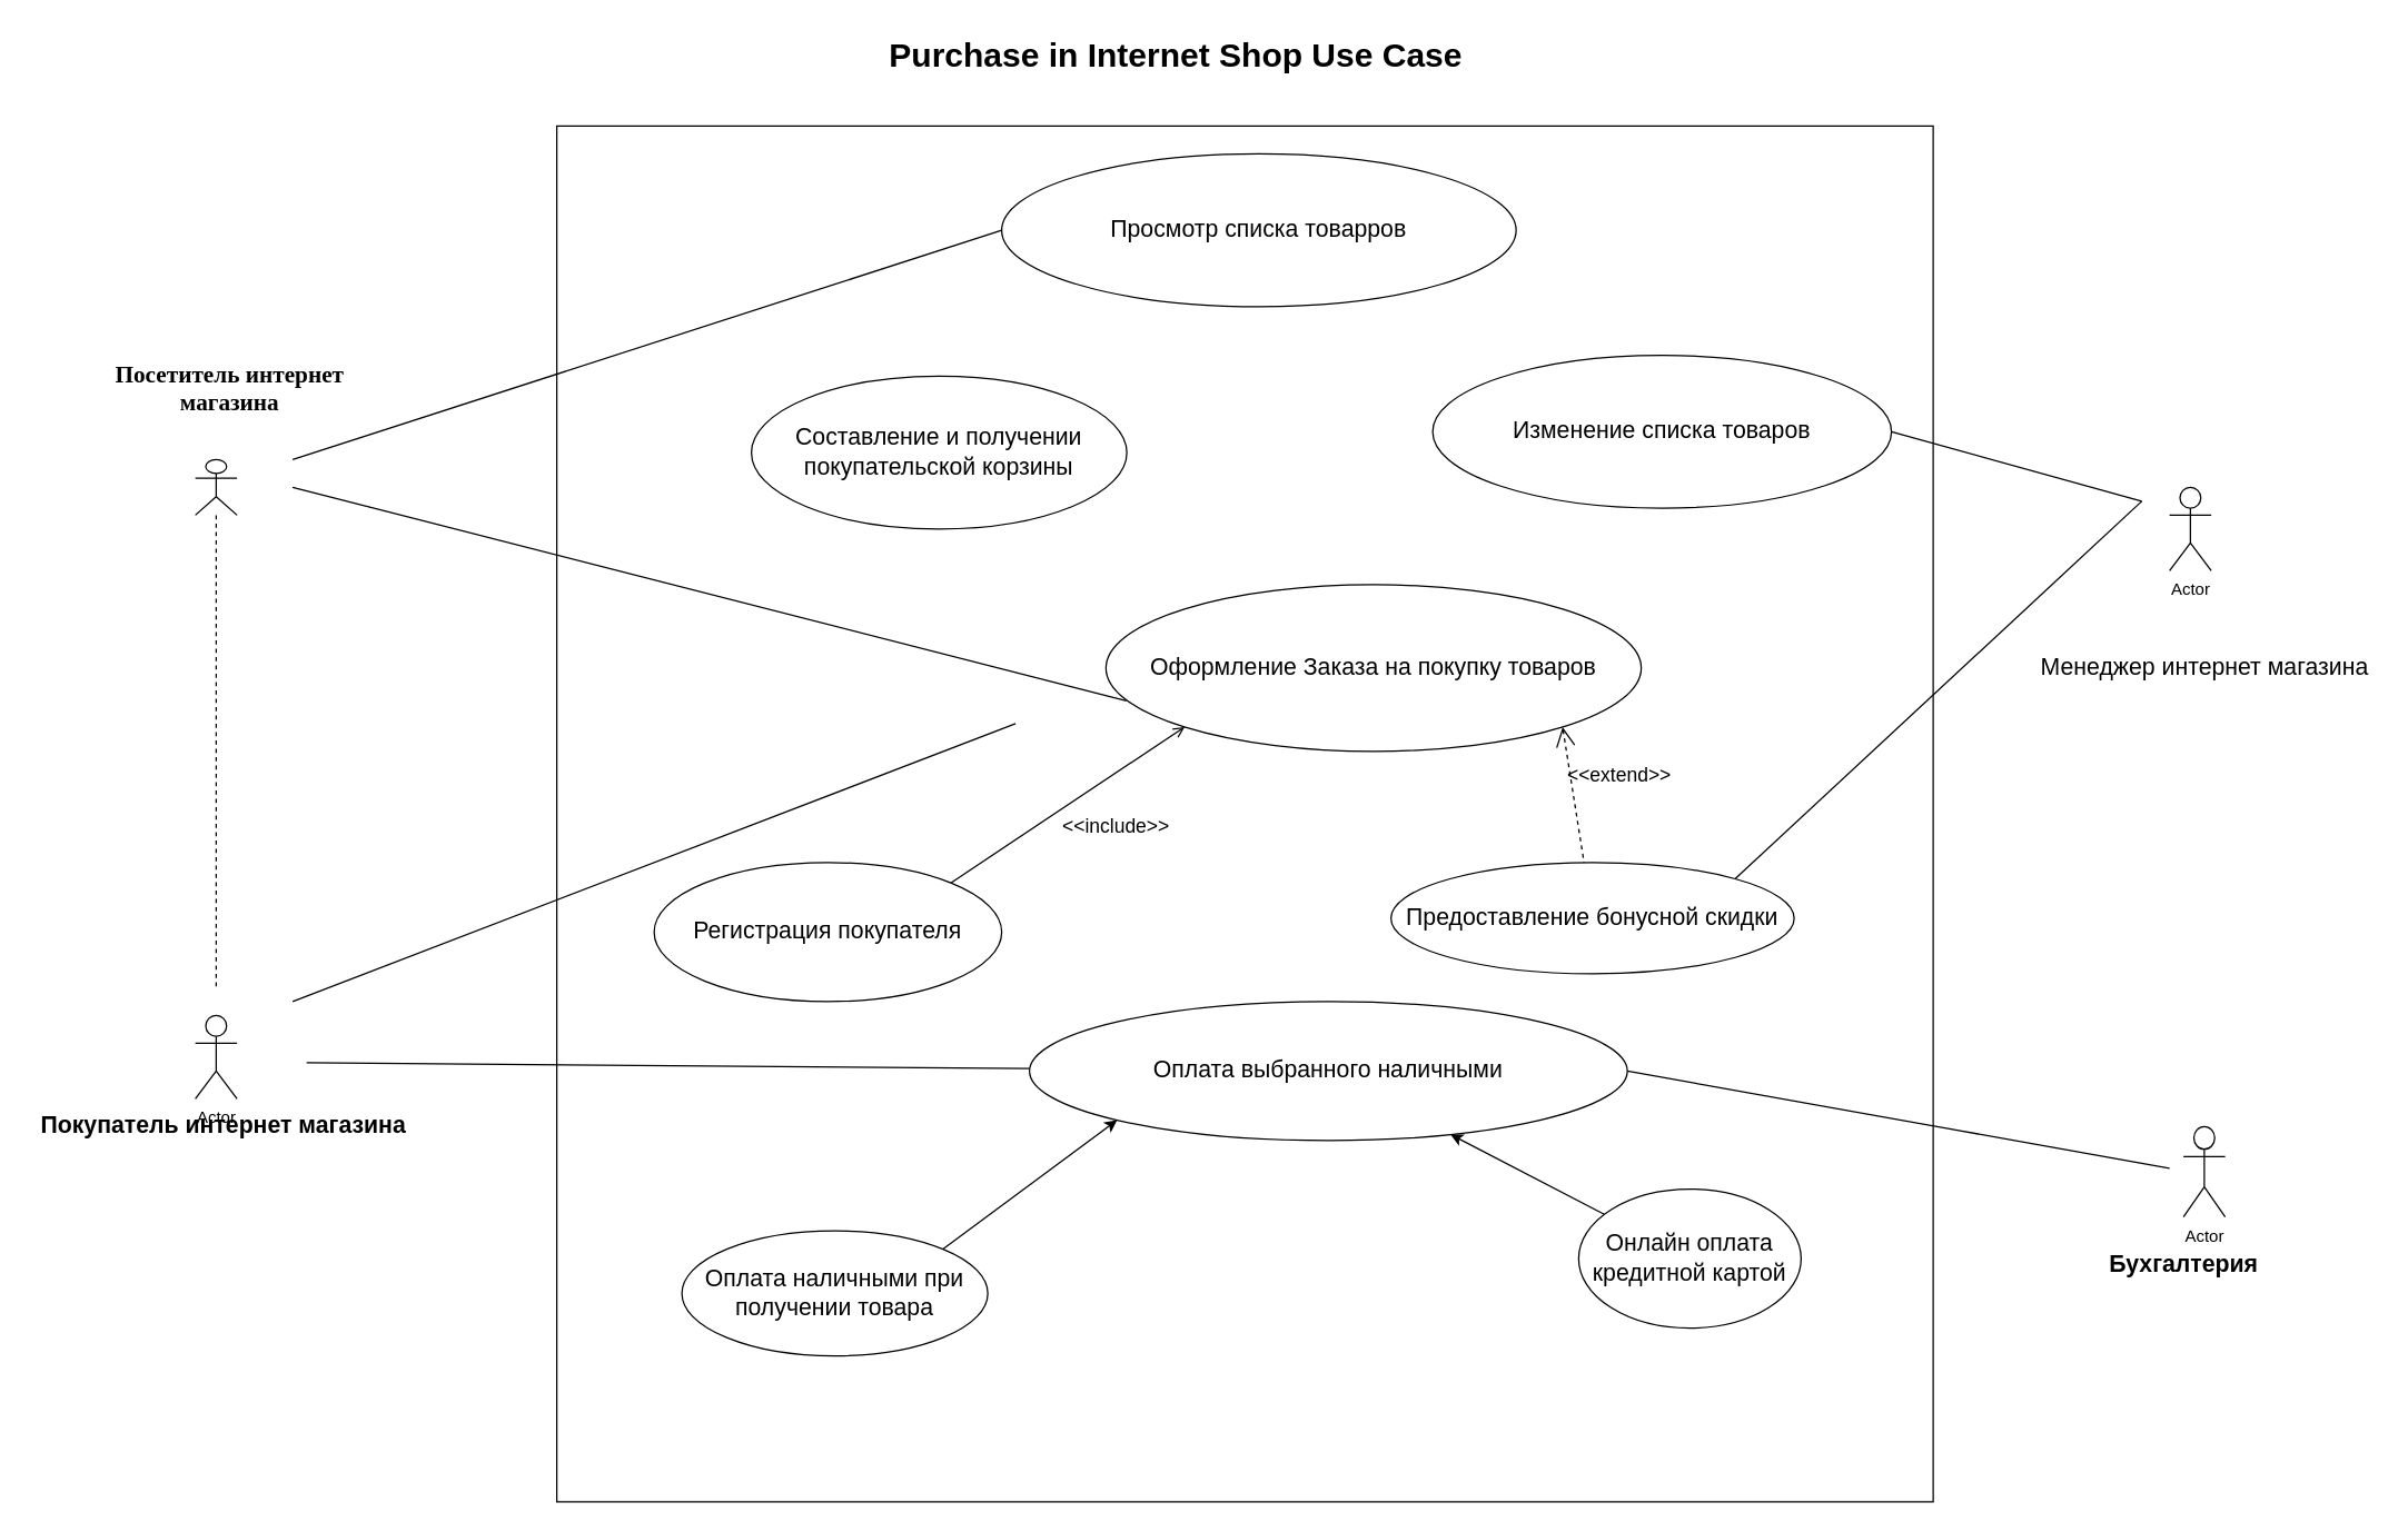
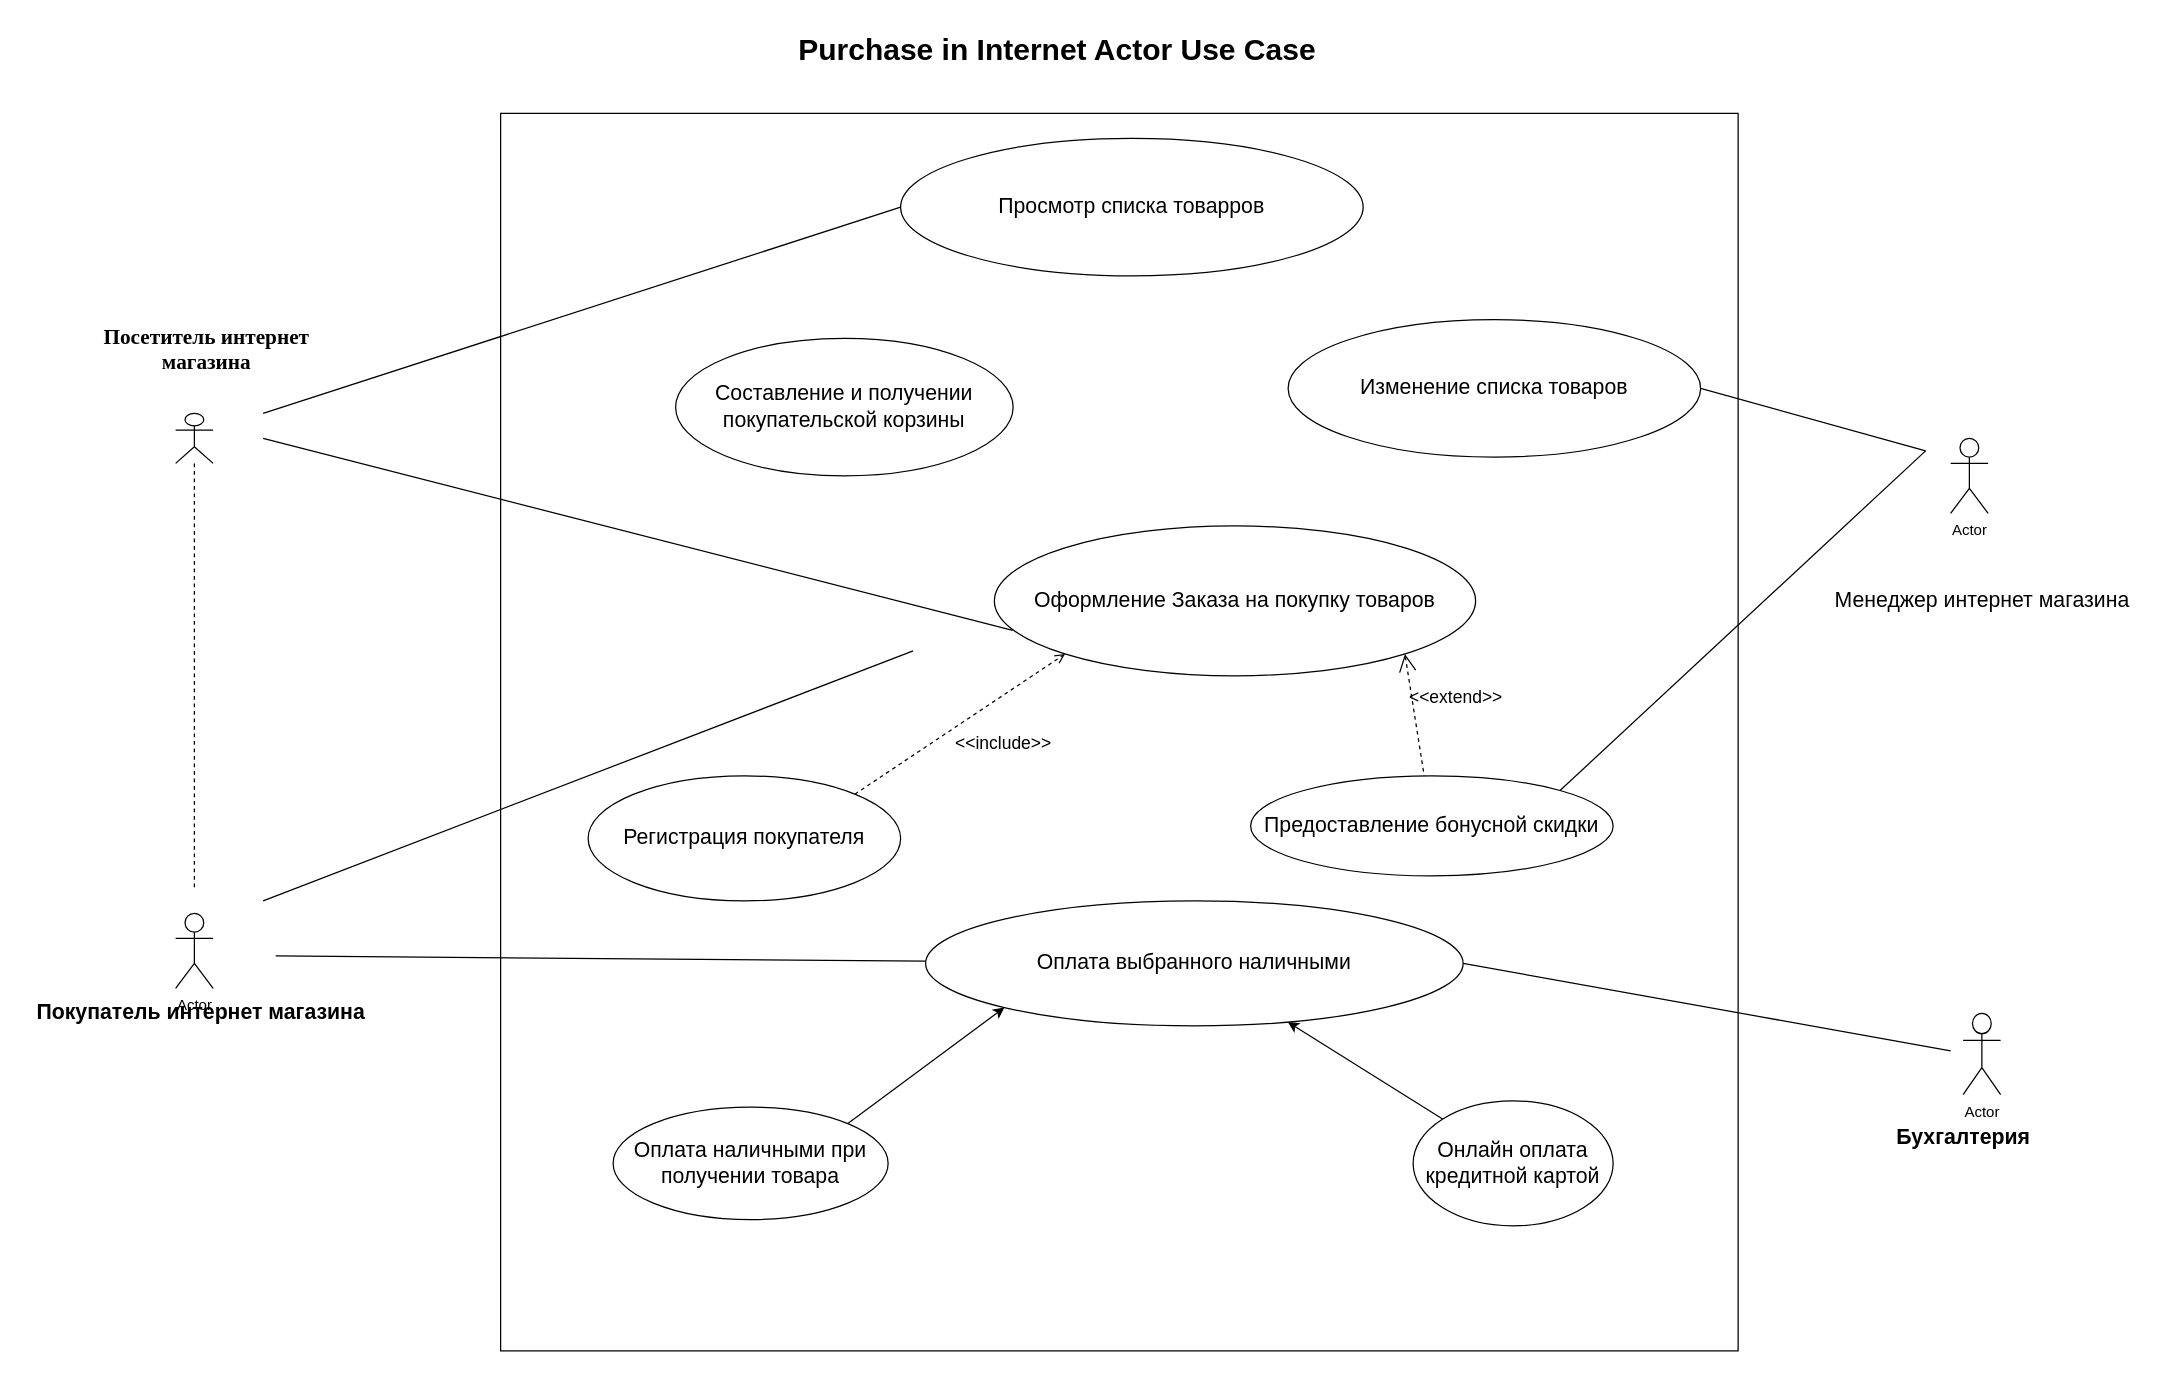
  <mxCell id="0" style=";html=1;" />
  <mxCell id="1" style=";html=1;" parent="0" />
- <mxCell id="2" value="Purchase in Internet Shop Use Case&lt;br&gt;" style="text;strokeColor=none;fillColor=none;html=1;fontSize=24;fontStyle=1;verticalAlign=middle;align=center;" parent="1" vertex="1"><mxGeometry x="90" y="20" width="1510" height="40" as="geometry" /></mxCell>
+ <mxCell id="2" value="Purchase in Internet Actor Use Case&lt;br&gt;" style="text;strokeColor=none;fillColor=none;html=1;fontSize=24;fontStyle=1;verticalAlign=middle;align=center;" parent="1" vertex="1"><mxGeometry x="90" y="20" width="1510" height="40" as="geometry" /></mxCell>
  <mxCell id="3" value="Actor" style="shape=umlActor;verticalLabelPosition=bottom;verticalAlign=top;html=1;outlineConnect=0;" vertex="1" parent="1"><mxGeometry x="1570" y="810" width="30" height="65" as="geometry" /></mxCell>
  <mxCell id="4" value="Actor" style="shape=umlActor;verticalLabelPosition=bottom;verticalAlign=top;html=1;outlineConnect=0;" vertex="1" parent="1"><mxGeometry x="140" y="730" width="30" height="60" as="geometry" /></mxCell>
  <mxCell id="5" value="Actor" style="shape=umlActor;verticalLabelPosition=bottom;verticalAlign=top;html=1;outlineConnect=0;" vertex="1" parent="1"><mxGeometry x="1560" y="350" width="30" height="60" as="geometry" /></mxCell>
  <mxCell id="6" value="" style="whiteSpace=wrap;html=1;aspect=fixed;" vertex="1" parent="1"><mxGeometry x="400" y="90" width="990" height="990" as="geometry" /></mxCell>
  <mxCell id="7" value="&lt;font style=&quot;font-size: 17px&quot;&gt;Просмотр списка товарров&lt;/font&gt;" style="ellipse;whiteSpace=wrap;html=1;" vertex="1" parent="1"><mxGeometry x="720" y="110" width="370" height="110" as="geometry" /></mxCell>
  <mxCell id="8" value="&lt;font style=&quot;font-size: 17px&quot;&gt;Составление и получении покупательской корзины&lt;/font&gt;" style="ellipse;whiteSpace=wrap;html=1;" vertex="1" parent="1"><mxGeometry x="540" y="270" width="270" height="110" as="geometry" /></mxCell>
  <mxCell id="9" value="&lt;font style=&quot;font-size: 17px&quot;&gt;Изменение списка товаров&lt;/font&gt;" style="ellipse;whiteSpace=wrap;html=1;" vertex="1" parent="1"><mxGeometry x="1030" y="255" width="330" height="110" as="geometry" /></mxCell>
  <mxCell id="10" value="&lt;font style=&quot;font-size: 17px&quot;&gt;Оформление Заказа на покупку товаров&lt;/font&gt;" style="ellipse;whiteSpace=wrap;html=1;" vertex="1" parent="1"><mxGeometry x="795" y="420" width="385" height="120" as="geometry" /></mxCell>
  <mxCell id="11" value="&lt;font style=&quot;font-size: 17px&quot;&gt;Предоставление бонусной скидки&lt;/font&gt;" style="ellipse;whiteSpace=wrap;html=1;" vertex="1" parent="1"><mxGeometry x="1000" y="620" width="290" height="80" as="geometry" /></mxCell>
  <mxCell id="12" value="&lt;font style=&quot;font-size: 17px&quot;&gt;Регистрация покупателя&lt;/font&gt;" style="ellipse;whiteSpace=wrap;html=1;" vertex="1" parent="1"><mxGeometry x="470" y="620" width="250" height="100" as="geometry" /></mxCell>
- <mxCell id="13" value="&lt;font style=&quot;font-size: 17px&quot;&gt;Онлайн оплата кредитной картой&lt;/font&gt;" style="ellipse;whiteSpace=wrap;html=1;" vertex="1" parent="1"><mxGeometry x="1135" y="855" width="160" height="100" as="geometry" /></mxCell>
+ <mxCell id="13" value="&lt;font style=&quot;font-size: 17px&quot;&gt;Онлайн оплата кредитной картой&lt;/font&gt;" style="ellipse;whiteSpace=wrap;html=1;" vertex="1" parent="1"><mxGeometry x="1130" y="880" width="160" height="100" as="geometry" /></mxCell>
  <mxCell id="14" value="&lt;font style=&quot;font-size: 17px&quot;&gt;Оплата наличными при получении товара&lt;/font&gt;" style="ellipse;whiteSpace=wrap;html=1;" vertex="1" parent="1"><mxGeometry x="490" y="885" width="220" height="90" as="geometry" /></mxCell>
  <mxCell id="15" value="&lt;font style=&quot;font-size: 17px&quot;&gt;Оплата выбранного наличными&lt;/font&gt;" style="ellipse;whiteSpace=wrap;html=1;" vertex="1" parent="1"><mxGeometry x="740" y="720" width="430" height="100" as="geometry" /></mxCell>
  <mxCell id="16" value="&lt;h3 style=&quot;font-size: 17px&quot;&gt;&lt;font face=&quot;Times New Roman&quot; style=&quot;font-size: 17px&quot;&gt;Посетитель интернет магазина&lt;/font&gt;&lt;/h3&gt;&lt;div style=&quot;font-size: 17px&quot;&gt;&lt;font face=&quot;Times New Roman&quot; style=&quot;font-size: 17px&quot;&gt;&lt;br&gt;&lt;/font&gt;&lt;/div&gt;" style="text;html=1;strokeColor=none;fillColor=none;align=center;verticalAlign=middle;whiteSpace=wrap;rounded=0;" vertex="1" parent="1"><mxGeometry x="75" y="270" width="180" height="40" as="geometry" /></mxCell>
  <mxCell id="17" value="" style="endArrow=none;html=1;entryX=0;entryY=0.5;entryDx=0;entryDy=0;" edge="1" parent="1" target="7"><mxGeometry width="50" height="50" relative="1" as="geometry"><mxPoint x="210" y="330" as="sourcePoint" /><mxPoint x="320" y="330" as="targetPoint" /></mxGeometry></mxCell>
  <mxCell id="18" value="" style="endArrow=none;html=1;entryX=0.038;entryY=0.697;entryDx=0;entryDy=0;entryPerimeter=0;" edge="1" parent="1" target="10"><mxGeometry width="50" height="50" relative="1" as="geometry"><mxPoint x="210" y="350" as="sourcePoint" /><mxPoint x="330" y="400" as="targetPoint" /></mxGeometry></mxCell>
  <mxCell id="19" value="" style="endArrow=none;html=1;" edge="1" parent="1"><mxGeometry width="50" height="50" relative="1" as="geometry"><mxPoint x="210" y="720" as="sourcePoint" /><mxPoint x="730" y="520" as="targetPoint" /></mxGeometry></mxCell>
  <mxCell id="20" value="" style="endArrow=none;html=1;" edge="1" parent="1" target="15"><mxGeometry width="50" height="50" relative="1" as="geometry"><mxPoint x="220" y="764" as="sourcePoint" /><mxPoint x="270" y="760" as="targetPoint" /></mxGeometry></mxCell>
  <mxCell id="21" value="" style="endArrow=none;html=1;exitX=1;exitY=0.5;exitDx=0;exitDy=0;" edge="1" parent="1" source="9"><mxGeometry width="50" height="50" relative="1" as="geometry"><mxPoint x="1410" y="440" as="sourcePoint" /><mxPoint x="1540" y="360" as="targetPoint" /></mxGeometry></mxCell>
  <mxCell id="22" value="" style="endArrow=none;html=1;exitX=1;exitY=0;exitDx=0;exitDy=0;" edge="1" parent="1" source="11"><mxGeometry width="50" height="50" relative="1" as="geometry"><mxPoint x="1470" y="450" as="sourcePoint" /><mxPoint x="1540" y="360" as="targetPoint" /></mxGeometry></mxCell>
  <mxCell id="23" value="" style="endArrow=none;html=1;exitX=1;exitY=0.5;exitDx=0;exitDy=0;" edge="1" parent="1" source="15"><mxGeometry width="50" height="50" relative="1" as="geometry"><mxPoint x="1460" y="870" as="sourcePoint" /><mxPoint x="1560" y="840" as="targetPoint" /></mxGeometry></mxCell>
  <mxCell id="24" value="" style="shape=umlLifeline;participant=umlActor;perimeter=lifelinePerimeter;whiteSpace=wrap;html=1;container=1;collapsible=0;recursiveResize=0;verticalAlign=top;spacingTop=36;outlineConnect=0;" vertex="1" parent="1"><mxGeometry x="140" y="330" width="30" height="380" as="geometry" /></mxCell>
  <mxCell id="25" value="&lt;font style=&quot;font-size: 17px&quot;&gt;&lt;b&gt;Покупатель интернет магазина&lt;/b&gt;&lt;/font&gt;" style="text;html=1;align=center;verticalAlign=middle;resizable=0;points=[];autosize=1;" vertex="1" parent="1"><mxGeometry x="20" y="800" width="280" height="20" as="geometry" /></mxCell>
  <mxCell id="26" value="&lt;font style=&quot;font-size: 17px&quot;&gt;Менеджер интернет магазина&lt;/font&gt;" style="text;html=1;align=center;verticalAlign=middle;resizable=0;points=[];autosize=1;" vertex="1" parent="1"><mxGeometry x="1460" y="470" width="250" height="20" as="geometry" /></mxCell>
  <mxCell id="27" value="&lt;font style=&quot;font-size: 17px&quot;&gt;&lt;b&gt;Бухгалтерия&lt;/b&gt;&lt;/font&gt;" style="text;html=1;align=center;verticalAlign=middle;resizable=0;points=[];autosize=1;" vertex="1" parent="1"><mxGeometry x="1510" y="900" width="120" height="20" as="geometry" /></mxCell>
  <mxCell id="28" value="" style="endArrow=classic;html=1;entryX=0;entryY=1;entryDx=0;entryDy=0;exitX=1;exitY=0;exitDx=0;exitDy=0;" edge="1" parent="1" source="14" target="15"><mxGeometry width="50" height="50" relative="1" as="geometry"><mxPoint x="730" y="900" as="sourcePoint" /><mxPoint x="780" y="850" as="targetPoint" /></mxGeometry></mxCell>
  <mxCell id="29" value="" style="endArrow=classic;html=1;" edge="1" parent="1" source="13" target="15"><mxGeometry width="50" height="50" relative="1" as="geometry"><mxPoint x="1100" y="900" as="sourcePoint" /><mxPoint x="1150" y="850" as="targetPoint" /></mxGeometry></mxCell>
  <mxCell id="30" value="&lt;font style=&quot;font-size: 14px&quot;&gt;&amp;lt;&amp;lt;extend&amp;gt;&amp;gt;&lt;/font&gt;" style="edgeStyle=none;html=1;startArrow=open;endArrow=none;startSize=12;verticalAlign=bottom;dashed=1;labelBackgroundColor=none;exitX=1;exitY=1;exitDx=0;exitDy=0;" edge="1" parent="1" source="10" target="11"><mxGeometry x="0.026" y="33" width="160" relative="1" as="geometry"><mxPoint x="1130" y="460" as="sourcePoint" /><mxPoint x="1290" y="460" as="targetPoint" /><mxPoint as="offset" /></mxGeometry></mxCell>
- <mxCell id="31" value="&lt;font style=&quot;font-size: 14px&quot;&gt;&amp;lt;&amp;lt;include&amp;gt;&amp;gt;&lt;/font&gt;" style="edgeStyle=none;html=1;endArrow=open;verticalAlign=bottom;dashed=0;labelBackgroundColor=none;entryX=0;entryY=1;entryDx=0;entryDy=0;exitX=1;exitY=0;exitDx=0;exitDy=0;" edge="1" parent="1" source="12" target="10"><mxGeometry x="0.137" y="-41" width="160" relative="1" as="geometry"><mxPoint x="710" y="610" as="sourcePoint" /><mxPoint x="870" y="610" as="targetPoint" /><mxPoint as="offset" /></mxGeometry></mxCell>
+ <mxCell id="31" value="&lt;font style=&quot;font-size: 14px&quot;&gt;&amp;lt;&amp;lt;include&amp;gt;&amp;gt;&lt;/font&gt;" style="edgeStyle=none;html=1;endArrow=open;verticalAlign=bottom;dashed=1;labelBackgroundColor=none;entryX=0;entryY=1;entryDx=0;entryDy=0;exitX=1;exitY=0;exitDx=0;exitDy=0;" edge="1" parent="1" source="12" target="10"><mxGeometry x="0.137" y="-41" width="160" relative="1" as="geometry"><mxPoint x="710" y="610" as="sourcePoint" /><mxPoint x="870" y="610" as="targetPoint" /><mxPoint as="offset" /></mxGeometry></mxCell>
